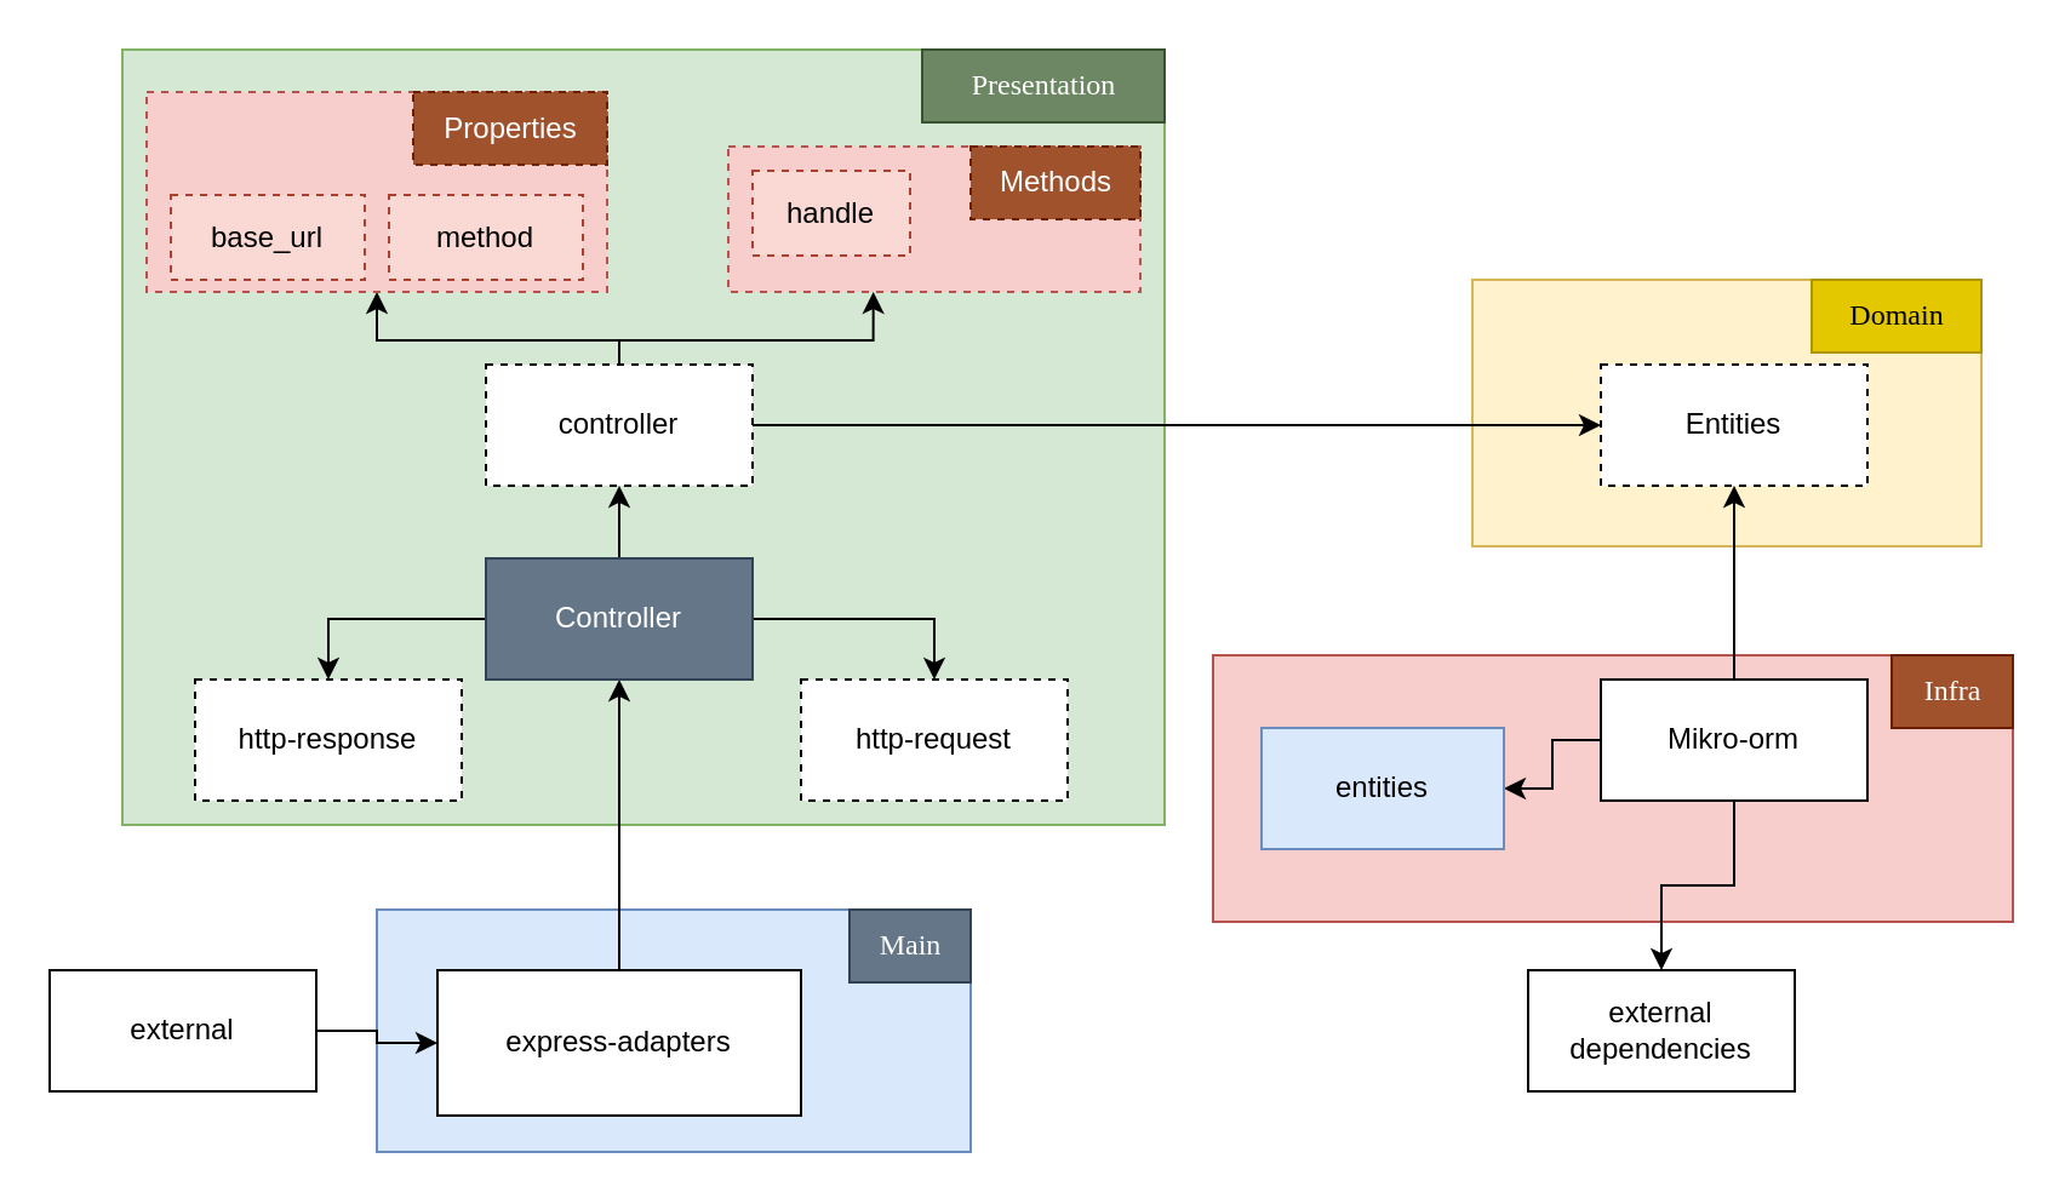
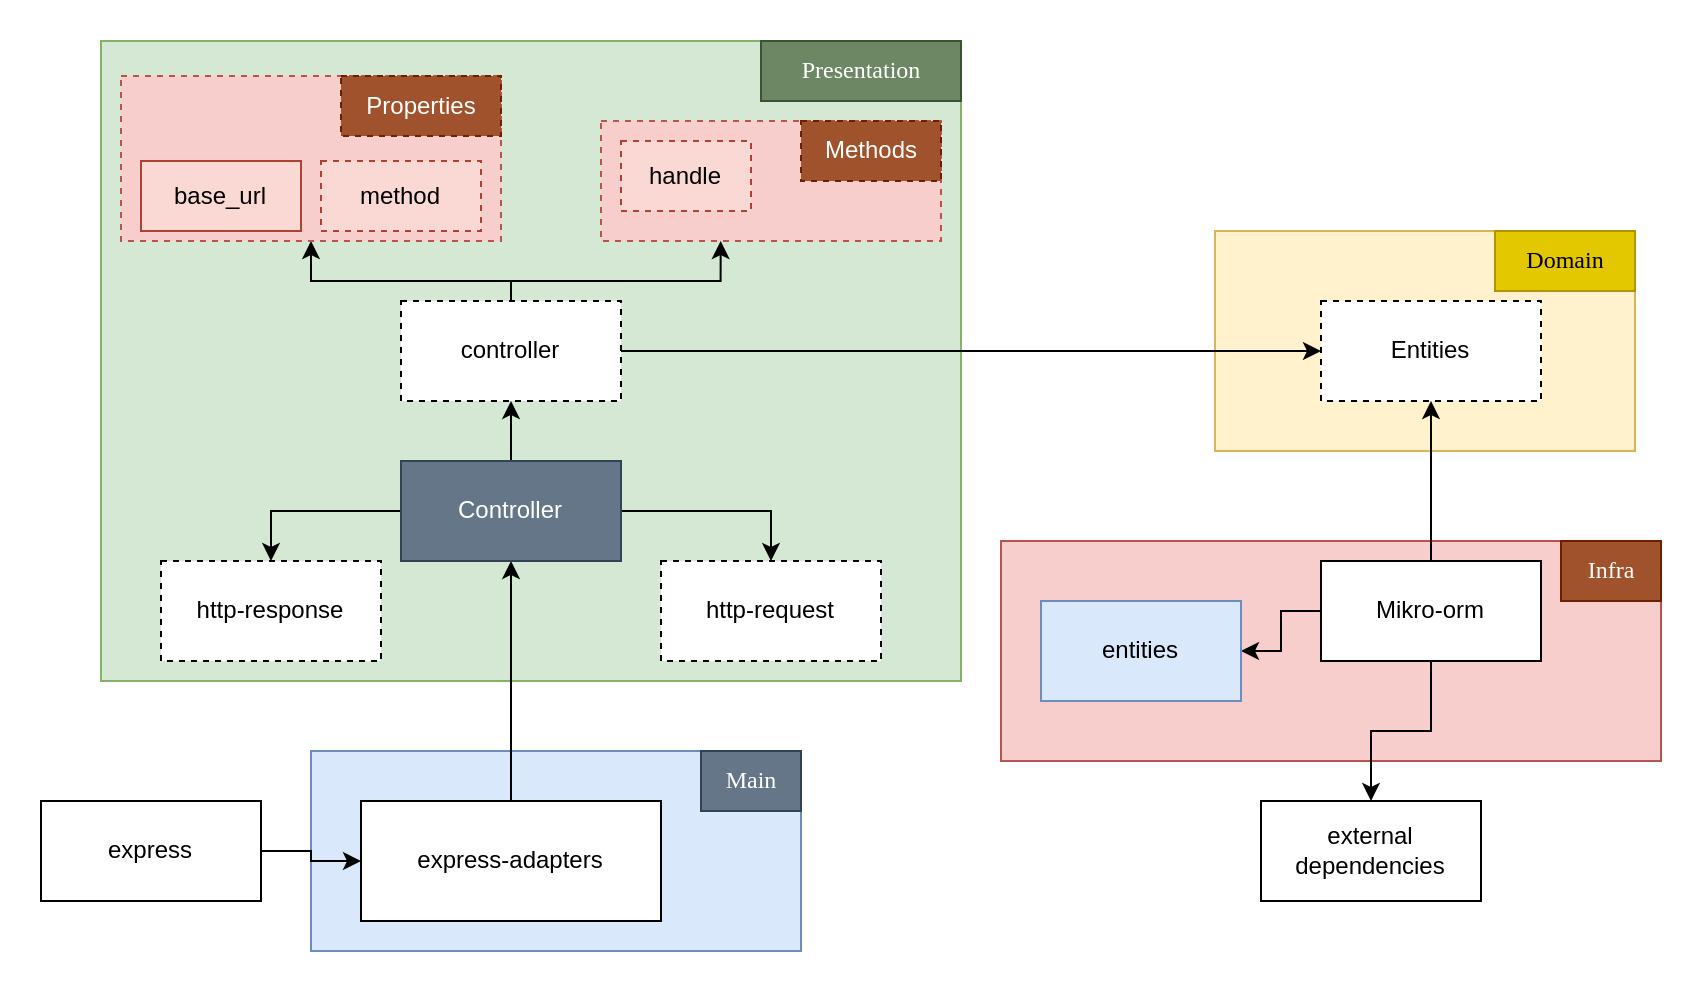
  <mxCell id="0" />
  <mxCell id="1" parent="0" />
  <mxCell id="2" value="" style="rounded=0;whiteSpace=wrap;html=1;fillColor=#fff2cc;strokeColor=#d6b656;" parent="1" vertex="1"><mxGeometry x="607" y="115" width="210" height="110" as="geometry" /></mxCell>
  <mxCell id="3" value="" style="rounded=0;whiteSpace=wrap;html=1;fillColor=#d5e8d4;strokeColor=#82b366;fontFamily=Verdana;" parent="1" vertex="1"><mxGeometry x="50" y="20" width="430" height="320" as="geometry" /></mxCell>
  <mxCell id="4" value="" style="rounded=0;whiteSpace=wrap;html=1;fillColor=#dae8fc;strokeColor=#6c8ebf;" parent="1" vertex="1"><mxGeometry x="155" y="375" width="245" height="100" as="geometry" /></mxCell>
  <mxCell id="5" style="edgeStyle=orthogonalEdgeStyle;rounded=0;orthogonalLoop=1;jettySize=auto;html=1;exitX=1;exitY=0.5;exitDx=0;exitDy=0;" parent="1" source="8" target="15" edge="1"><mxGeometry relative="1" as="geometry" /></mxCell>
  <mxCell id="6" style="edgeStyle=orthogonalEdgeStyle;rounded=0;orthogonalLoop=1;jettySize=auto;html=1;entryX=0.5;entryY=1;entryDx=0;entryDy=0;" parent="1" source="8" target="30" edge="1"><mxGeometry relative="1" as="geometry"><Array as="points"><mxPoint x="255" y="140" /><mxPoint x="155" y="140" /></Array></mxGeometry></mxCell>
  <mxCell id="7" style="edgeStyle=orthogonalEdgeStyle;rounded=0;orthogonalLoop=1;jettySize=auto;html=1;entryX=0.352;entryY=1;entryDx=0;entryDy=0;entryPerimeter=0;" parent="1" source="8" target="34" edge="1"><mxGeometry relative="1" as="geometry"><Array as="points"><mxPoint x="255" y="140" /><mxPoint x="360" y="140" /></Array></mxGeometry></mxCell>
  <mxCell id="8" value="controller" style="rounded=0;whiteSpace=wrap;html=1;dashed=1;" parent="1" vertex="1"><mxGeometry x="200" y="150" width="110" height="50" as="geometry" /></mxCell>
  <mxCell id="9" value="http-response" style="rounded=0;whiteSpace=wrap;html=1;dashed=1;" parent="1" vertex="1"><mxGeometry x="80" y="280" width="110" height="50" as="geometry" /></mxCell>
  <mxCell id="10" value="http-request" style="rounded=0;whiteSpace=wrap;html=1;dashed=1;" parent="1" vertex="1"><mxGeometry x="330" y="280" width="110" height="50" as="geometry" /></mxCell>
  <mxCell id="11" style="edgeStyle=orthogonalEdgeStyle;rounded=0;orthogonalLoop=1;jettySize=auto;html=1;" parent="1" source="12" target="14" edge="1"><mxGeometry relative="1" as="geometry" /></mxCell>
- <mxCell id="12" value="external" style="rounded=0;whiteSpace=wrap;html=1;" parent="1" vertex="1"><mxGeometry x="20" y="400" width="110" height="50" as="geometry" /></mxCell>
+ <mxCell id="12" value="express" style="rounded=0;whiteSpace=wrap;html=1;" parent="1" vertex="1"><mxGeometry x="20" y="400" width="110" height="50" as="geometry" /></mxCell>
  <mxCell id="13" style="edgeStyle=orthogonalEdgeStyle;rounded=0;orthogonalLoop=1;jettySize=auto;html=1;exitX=0.5;exitY=0;exitDx=0;exitDy=0;" parent="1" source="14" target="24" edge="1"><mxGeometry relative="1" as="geometry" /></mxCell>
  <mxCell id="14" value="express-adapters" style="rounded=0;whiteSpace=wrap;html=1;" parent="1" vertex="1"><mxGeometry x="180" y="400" width="150" height="60" as="geometry" /></mxCell>
  <mxCell id="15" value="Entities" style="rounded=0;whiteSpace=wrap;html=1;dashed=1;" parent="1" vertex="1"><mxGeometry x="660" y="150" width="110" height="50" as="geometry" /></mxCell>
  <mxCell id="16" value="" style="rounded=0;whiteSpace=wrap;html=1;fillColor=#f8cecc;strokeColor=#b85450;" parent="1" vertex="1"><mxGeometry x="500" y="270" width="330" height="110" as="geometry" /></mxCell>
  <mxCell id="17" style="edgeStyle=orthogonalEdgeStyle;rounded=0;orthogonalLoop=1;jettySize=auto;html=1;exitX=0.5;exitY=1;exitDx=0;exitDy=0;entryX=0.5;entryY=0;entryDx=0;entryDy=0;" parent="1" source="19" target="20" edge="1"><mxGeometry relative="1" as="geometry" /></mxCell>
  <mxCell id="18" style="edgeStyle=orthogonalEdgeStyle;rounded=0;orthogonalLoop=1;jettySize=auto;html=1;exitX=0;exitY=0.5;exitDx=0;exitDy=0;fontFamily=Verdana;" parent="1" source="19" target="29" edge="1"><mxGeometry relative="1" as="geometry" /></mxCell>
  <mxCell id="19" value="Mikro-orm" style="rounded=0;whiteSpace=wrap;html=1;" parent="1" vertex="1"><mxGeometry x="660" y="280" width="110" height="50" as="geometry" /></mxCell>
  <mxCell id="20" value="external dependencies" style="rounded=0;whiteSpace=wrap;html=1;" parent="1" vertex="1"><mxGeometry x="630" y="400" width="110" height="50" as="geometry" /></mxCell>
  <mxCell id="21" style="edgeStyle=orthogonalEdgeStyle;rounded=0;orthogonalLoop=1;jettySize=auto;html=1;entryX=0.5;entryY=0;entryDx=0;entryDy=0;" parent="1" source="24" target="9" edge="1"><mxGeometry relative="1" as="geometry" /></mxCell>
  <mxCell id="22" style="edgeStyle=orthogonalEdgeStyle;rounded=0;orthogonalLoop=1;jettySize=auto;html=1;entryX=0.5;entryY=0;entryDx=0;entryDy=0;" parent="1" source="24" target="10" edge="1"><mxGeometry relative="1" as="geometry" /></mxCell>
  <mxCell id="23" value="" style="edgeStyle=orthogonalEdgeStyle;rounded=0;orthogonalLoop=1;jettySize=auto;html=1;" parent="1" source="24" target="8" edge="1"><mxGeometry relative="1" as="geometry" /></mxCell>
  <mxCell id="24" value="Controller" style="rounded=0;whiteSpace=wrap;html=1;fillColor=#647687;fontColor=#ffffff;strokeColor=#314354;" parent="1" vertex="1"><mxGeometry x="200" y="230" width="110" height="50" as="geometry" /></mxCell>
  <mxCell id="25" value="Presentation" style="text;html=1;align=center;verticalAlign=middle;resizable=0;points=[];autosize=1;strokeColor=#3A5431;fillColor=#6d8764;fontFamily=Verdana;fontColor=#ffffff;" parent="1" vertex="1"><mxGeometry x="380" y="20" width="100" height="30" as="geometry" /></mxCell>
  <mxCell id="26" value="Main" style="text;html=1;align=center;verticalAlign=middle;resizable=0;points=[];autosize=1;strokeColor=#314354;fillColor=#647687;fontFamily=Verdana;fontColor=#ffffff;" parent="1" vertex="1"><mxGeometry x="350" y="375" width="50" height="30" as="geometry" /></mxCell>
  <mxCell id="27" value="Domain" style="text;html=1;align=center;verticalAlign=middle;resizable=0;points=[];autosize=1;strokeColor=#B09500;fillColor=#e3c800;fontFamily=Verdana;fontColor=#000000;" parent="1" vertex="1"><mxGeometry x="747" y="115" width="70" height="30" as="geometry" /></mxCell>
  <mxCell id="28" value="Infra" style="text;html=1;align=center;verticalAlign=middle;resizable=0;points=[];autosize=1;strokeColor=#6D1F00;fillColor=#a0522d;fontFamily=Verdana;fontColor=#ffffff;" parent="1" vertex="1"><mxGeometry x="780" y="270" width="50" height="30" as="geometry" /></mxCell>
  <mxCell id="29" value="entities" style="rounded=0;whiteSpace=wrap;html=1;fillColor=#dae8fc;strokeColor=#6c8ebf;" parent="1" vertex="1"><mxGeometry x="520" y="300" width="100" height="50" as="geometry" /></mxCell>
  <mxCell id="30" value="" style="rounded=0;whiteSpace=wrap;html=1;fillColor=#f8cecc;strokeColor=#b85450;dashed=1;" parent="1" vertex="1"><mxGeometry x="60" y="37.5" width="190" height="82.5" as="geometry" /></mxCell>
- <mxCell id="31" value="base_url" style="rounded=0;whiteSpace=wrap;html=1;fillColor=#fad9d5;strokeColor=#ae4132;dashed=1;" parent="1" vertex="1"><mxGeometry x="70" y="80" width="80" height="35" as="geometry" /></mxCell>
+ <mxCell id="31" value="base_url" style="rounded=0;whiteSpace=wrap;html=1;fillColor=#fad9d5;strokeColor=#ae4132;dashed=0;" parent="1" vertex="1"><mxGeometry x="70" y="80" width="80" height="35" as="geometry" /></mxCell>
  <mxCell id="32" value="method" style="rounded=0;whiteSpace=wrap;html=1;fillColor=#fad9d5;strokeColor=#ae4132;dashed=1;" parent="1" vertex="1"><mxGeometry x="160" y="80" width="80" height="35" as="geometry" /></mxCell>
  <mxCell id="33" value="Properties" style="text;html=1;align=center;verticalAlign=middle;resizable=0;points=[];autosize=1;strokeColor=#6D1F00;fillColor=#a0522d;fontColor=#ffffff;dashed=1;" parent="1" vertex="1"><mxGeometry x="170" y="37.5" width="80" height="30" as="geometry" /></mxCell>
  <mxCell id="34" value="" style="rounded=0;whiteSpace=wrap;html=1;fillColor=#f8cecc;strokeColor=#b85450;dashed=1;" parent="1" vertex="1"><mxGeometry x="300" y="60" width="170" height="60" as="geometry" /></mxCell>
  <mxCell id="35" value="Methods" style="text;html=1;align=center;verticalAlign=middle;resizable=0;points=[];autosize=1;strokeColor=#6D1F00;fillColor=#a0522d;fontColor=#ffffff;dashed=1;" parent="1" vertex="1"><mxGeometry x="400" y="60" width="70" height="30" as="geometry" /></mxCell>
  <mxCell id="36" value="handle" style="rounded=0;whiteSpace=wrap;html=1;fillColor=#fad9d5;strokeColor=#ae4132;dashed=1;" parent="1" vertex="1"><mxGeometry x="310" y="70" width="65" height="35" as="geometry" /></mxCell>
  <mxCell id="37" value="" style="endArrow=classic;html=1;rounded=0;exitX=0.5;exitY=0;exitDx=0;exitDy=0;entryX=0.5;entryY=1;entryDx=0;entryDy=0;" parent="1" source="19" target="15" edge="1"><mxGeometry width="50" height="50" relative="1" as="geometry"><mxPoint x="450" y="280" as="sourcePoint" /><mxPoint x="500" y="230" as="targetPoint" /></mxGeometry></mxCell>
